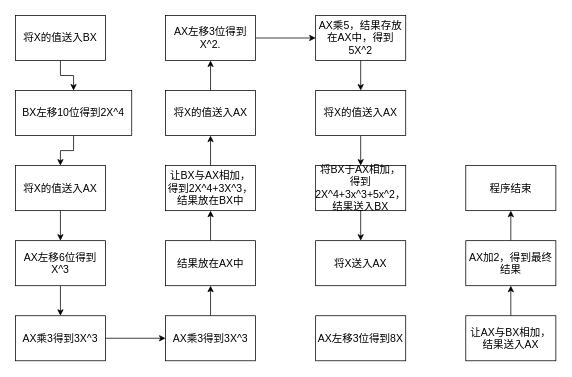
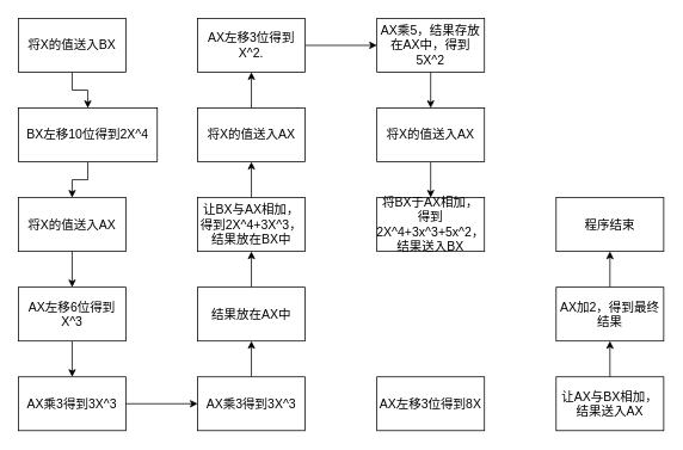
  <mxCell id="0" />
  <mxCell id="1" parent="0" />
  <mxCell id="2" value="" style="edgeStyle=orthogonalEdgeStyle;rounded=0;orthogonalLoop=1;jettySize=auto;html=1;" edge="1" parent="1" source="3" target="5"><mxGeometry relative="1" as="geometry" /></mxCell>
  <mxCell id="3" value="&lt;font style=&quot;font-size: 14px&quot;&gt;将X的值送入BX&lt;/font&gt;" style="rounded=0;whiteSpace=wrap;html=1;" vertex="1" parent="1"><mxGeometry x="20" y="20" width="120" height="60" as="geometry" /></mxCell>
  <mxCell id="4" value="" style="edgeStyle=orthogonalEdgeStyle;rounded=0;orthogonalLoop=1;jettySize=auto;html=1;" edge="1" parent="1" source="5" target="7"><mxGeometry relative="1" as="geometry" /></mxCell>
  <mxCell id="5" value="&lt;font style=&quot;font-size: 14px&quot;&gt;BX左移10位得到2X^4&lt;/font&gt;" style="rounded=0;whiteSpace=wrap;html=1;" vertex="1" parent="1"><mxGeometry x="20" y="120" width="155" height="60" as="geometry" /></mxCell>
  <mxCell id="6" value="" style="edgeStyle=orthogonalEdgeStyle;rounded=0;orthogonalLoop=1;jettySize=auto;html=1;" edge="1" parent="1" source="7" target="9"><mxGeometry relative="1" as="geometry" /></mxCell>
  <mxCell id="7" value="&lt;font style=&quot;font-size: 14px&quot;&gt;将X的值送入AX&lt;/font&gt;" style="rounded=0;whiteSpace=wrap;html=1;" vertex="1" parent="1"><mxGeometry x="20" y="220" width="120" height="60" as="geometry" /></mxCell>
  <mxCell id="8" value="" style="edgeStyle=orthogonalEdgeStyle;rounded=0;orthogonalLoop=1;jettySize=auto;html=1;" edge="1" parent="1" source="9" target="11"><mxGeometry relative="1" as="geometry" /></mxCell>
  <mxCell id="9" value="&lt;font style=&quot;font-size: 14px&quot;&gt;AX左移6位得到X^3&lt;/font&gt;" style="rounded=0;whiteSpace=wrap;html=1;" vertex="1" parent="1"><mxGeometry x="20" y="320" width="120" height="60" as="geometry" /></mxCell>
  <mxCell id="10" value="" style="edgeStyle=orthogonalEdgeStyle;rounded=0;orthogonalLoop=1;jettySize=auto;html=1;" edge="1" parent="1" source="11" target="13"><mxGeometry relative="1" as="geometry" /></mxCell>
  <mxCell id="11" value="&lt;font style=&quot;font-size: 14px&quot;&gt;AX乘3得到3X^3&lt;/font&gt;" style="rounded=0;whiteSpace=wrap;html=1;" vertex="1" parent="1"><mxGeometry x="20" y="420" width="120" height="60" as="geometry" /></mxCell>
  <mxCell id="12" value="" style="edgeStyle=orthogonalEdgeStyle;rounded=0;orthogonalLoop=1;jettySize=auto;html=1;" edge="1" parent="1" source="13" target="15"><mxGeometry relative="1" as="geometry" /></mxCell>
  <mxCell id="13" value="&lt;font style=&quot;font-size: 14px&quot;&gt;AX乘3得到3X^3&lt;/font&gt;" style="rounded=0;whiteSpace=wrap;html=1;" vertex="1" parent="1"><mxGeometry x="220" y="420" width="120" height="60" as="geometry" /></mxCell>
  <mxCell id="14" value="" style="edgeStyle=orthogonalEdgeStyle;rounded=0;orthogonalLoop=1;jettySize=auto;html=1;" edge="1" parent="1" source="15" target="17"><mxGeometry relative="1" as="geometry" /></mxCell>
  <mxCell id="15" value="&lt;font style=&quot;font-size: 14px&quot;&gt;结果放在AX中&lt;/font&gt;" style="rounded=0;whiteSpace=wrap;html=1;" vertex="1" parent="1"><mxGeometry x="220" y="320" width="120" height="60" as="geometry" /></mxCell>
  <mxCell id="16" value="" style="edgeStyle=orthogonalEdgeStyle;rounded=0;orthogonalLoop=1;jettySize=auto;html=1;" edge="1" parent="1" source="17" target="19"><mxGeometry relative="1" as="geometry" /></mxCell>
  <mxCell id="17" value="&lt;font style=&quot;font-size: 14px&quot;&gt;让BX与AX相加，得到2X^4+3X^3，结果放在BX中&lt;/font&gt;" style="rounded=0;whiteSpace=wrap;html=1;" vertex="1" parent="1"><mxGeometry x="220" y="220" width="120" height="60" as="geometry" /></mxCell>
  <mxCell id="18" value="" style="edgeStyle=orthogonalEdgeStyle;rounded=0;orthogonalLoop=1;jettySize=auto;html=1;" edge="1" parent="1" source="19" target="21"><mxGeometry relative="1" as="geometry" /></mxCell>
  <mxCell id="19" value="&lt;span style=&quot;font-size: 14px&quot;&gt;将X的值送入AX&lt;/span&gt;" style="rounded=0;whiteSpace=wrap;html=1;" vertex="1" parent="1"><mxGeometry x="220" y="120" width="120" height="60" as="geometry" /></mxCell>
  <mxCell id="20" value="" style="edgeStyle=orthogonalEdgeStyle;rounded=0;orthogonalLoop=1;jettySize=auto;html=1;" edge="1" parent="1" source="21" target="23"><mxGeometry relative="1" as="geometry" /></mxCell>
  <mxCell id="21" value="&lt;span style=&quot;font-size: 14px&quot;&gt;AX左移3位得到X^2.&lt;/span&gt;" style="rounded=0;whiteSpace=wrap;html=1;" vertex="1" parent="1"><mxGeometry x="220" y="20" width="120" height="60" as="geometry" /></mxCell>
  <mxCell id="22" value="" style="edgeStyle=orthogonalEdgeStyle;rounded=0;orthogonalLoop=1;jettySize=auto;html=1;" edge="1" parent="1" source="23" target="25"><mxGeometry relative="1" as="geometry" /></mxCell>
  <mxCell id="23" value="&lt;span style=&quot;font-size: 14px&quot;&gt;AX乘5，结果存放在AX中，得到5X^2&lt;/span&gt;" style="rounded=0;whiteSpace=wrap;html=1;" vertex="1" parent="1"><mxGeometry x="420" y="20" width="120" height="60" as="geometry" /></mxCell>
  <mxCell id="24" value="" style="edgeStyle=orthogonalEdgeStyle;rounded=0;orthogonalLoop=1;jettySize=auto;html=1;" edge="1" parent="1" source="25" target="27"><mxGeometry relative="1" as="geometry" /></mxCell>
  <mxCell id="25" value="&lt;span style=&quot;font-size: 14px&quot;&gt;将X的值送入AX&lt;/span&gt;" style="rounded=0;whiteSpace=wrap;html=1;" vertex="1" parent="1"><mxGeometry x="420" y="120" width="120" height="60" as="geometry" /></mxCell>
- <mxCell id="26" value="" style="edgeStyle=orthogonalEdgeStyle;rounded=0;orthogonalLoop=1;jettySize=auto;html=1;" edge="1" parent="1" source="27" target="28"><mxGeometry relative="1" as="geometry" /></mxCell>
  <mxCell id="27" value="&lt;span style=&quot;font-size: 14px&quot;&gt;将BX于AX相加，得到2X^4+3x^3+5x^2，结果送入BX&lt;/span&gt;" style="rounded=0;whiteSpace=wrap;html=1;" vertex="1" parent="1"><mxGeometry x="420" y="220" width="120" height="60" as="geometry" /></mxCell>
- <mxCell id="28" value="&lt;span style=&quot;font-size: 14px&quot;&gt;将X送入AX&lt;/span&gt;" style="rounded=0;whiteSpace=wrap;html=1;" vertex="1" parent="1"><mxGeometry x="420" y="320" width="120" height="60" as="geometry" /></mxCell>
  <mxCell id="29" value="&lt;span style=&quot;font-size: 14px&quot;&gt;AX左移3位得到8X&lt;/span&gt;" style="rounded=0;whiteSpace=wrap;html=1;" vertex="1" parent="1"><mxGeometry x="420" y="420" width="120" height="60" as="geometry" /></mxCell>
  <mxCell id="30" value="" style="edgeStyle=orthogonalEdgeStyle;rounded=0;orthogonalLoop=1;jettySize=auto;html=1;" edge="1" parent="1" source="31" target="33"><mxGeometry relative="1" as="geometry" /></mxCell>
  <mxCell id="31" value="&lt;span style=&quot;font-size: 14px&quot;&gt;让AX与BX相加，结果送入AX&lt;/span&gt;" style="rounded=0;whiteSpace=wrap;html=1;" vertex="1" parent="1"><mxGeometry x="620" y="420" width="120" height="60" as="geometry" /></mxCell>
  <mxCell id="32" value="" style="edgeStyle=orthogonalEdgeStyle;rounded=0;orthogonalLoop=1;jettySize=auto;html=1;" edge="1" parent="1" source="33" target="34"><mxGeometry relative="1" as="geometry" /></mxCell>
  <mxCell id="33" value="&lt;span style=&quot;font-size: 14px&quot;&gt;AX加2，得到最终结果&lt;/span&gt;" style="rounded=0;whiteSpace=wrap;html=1;" vertex="1" parent="1"><mxGeometry x="620" y="320" width="120" height="60" as="geometry" /></mxCell>
  <mxCell id="34" value="&lt;span style=&quot;font-size: 14px&quot;&gt;程序结束&lt;/span&gt;" style="rounded=0;whiteSpace=wrap;html=1;" vertex="1" parent="1"><mxGeometry x="620" y="220" width="120" height="60" as="geometry" /></mxCell>
